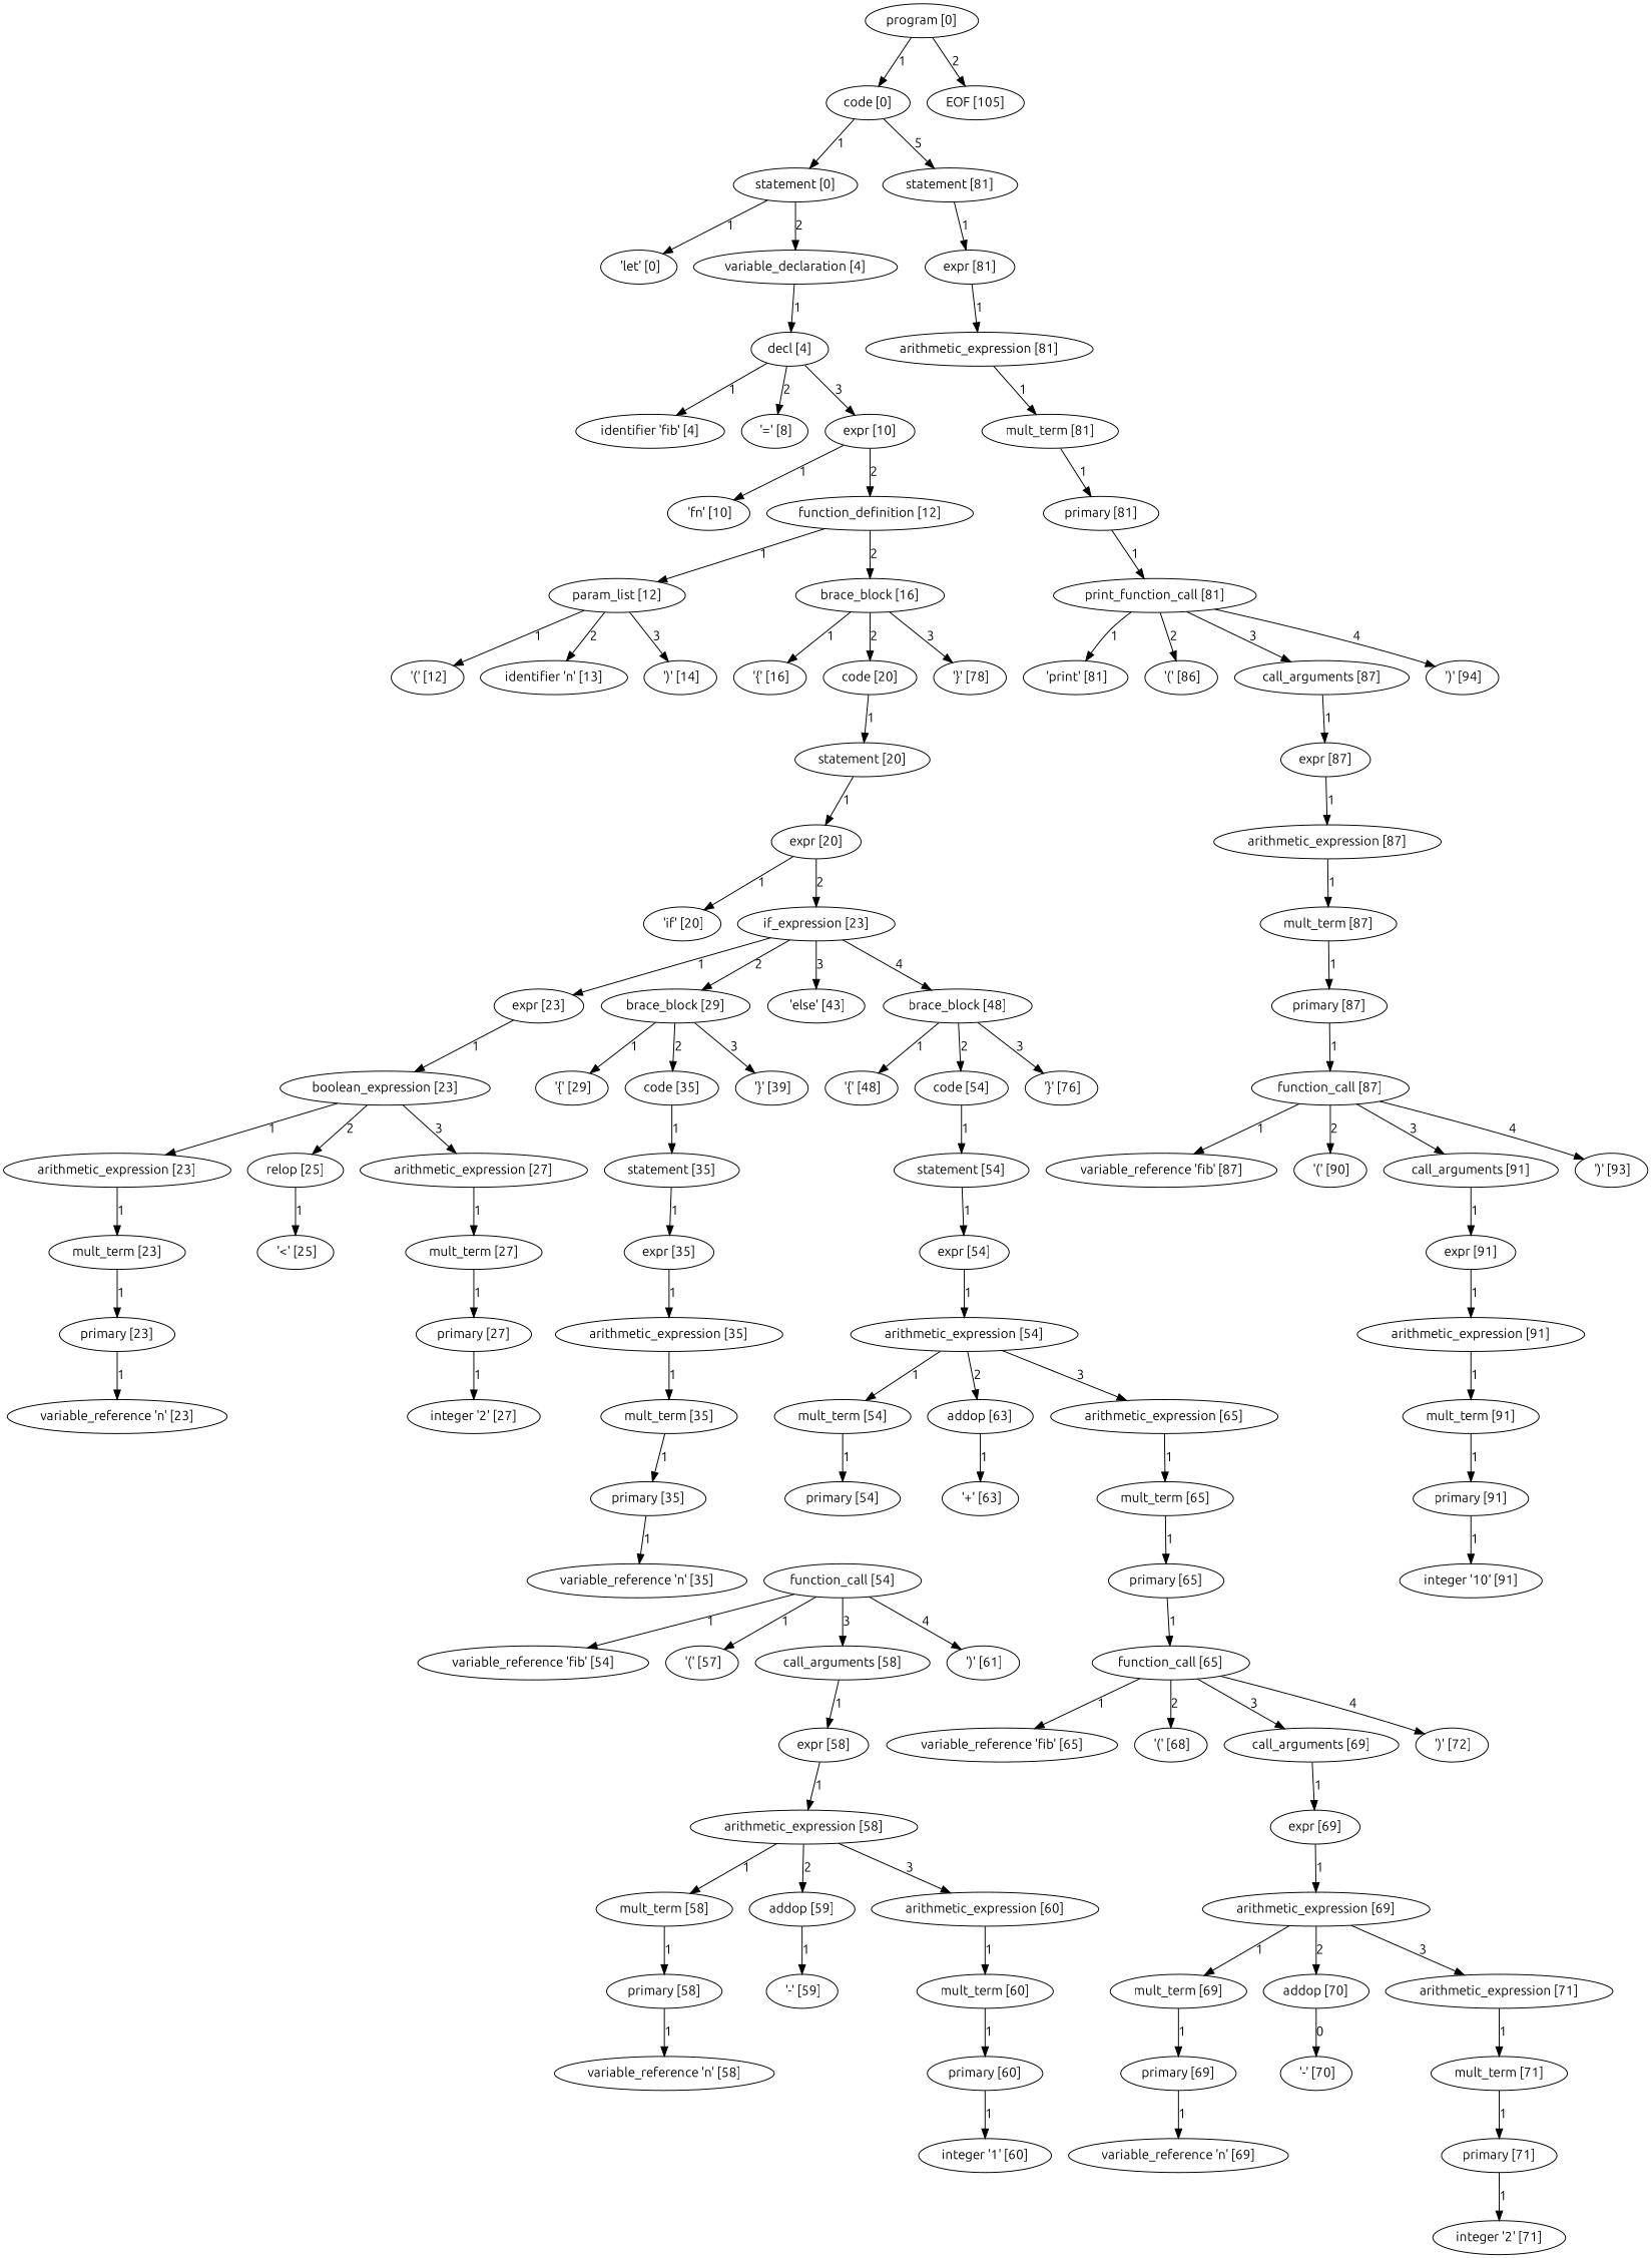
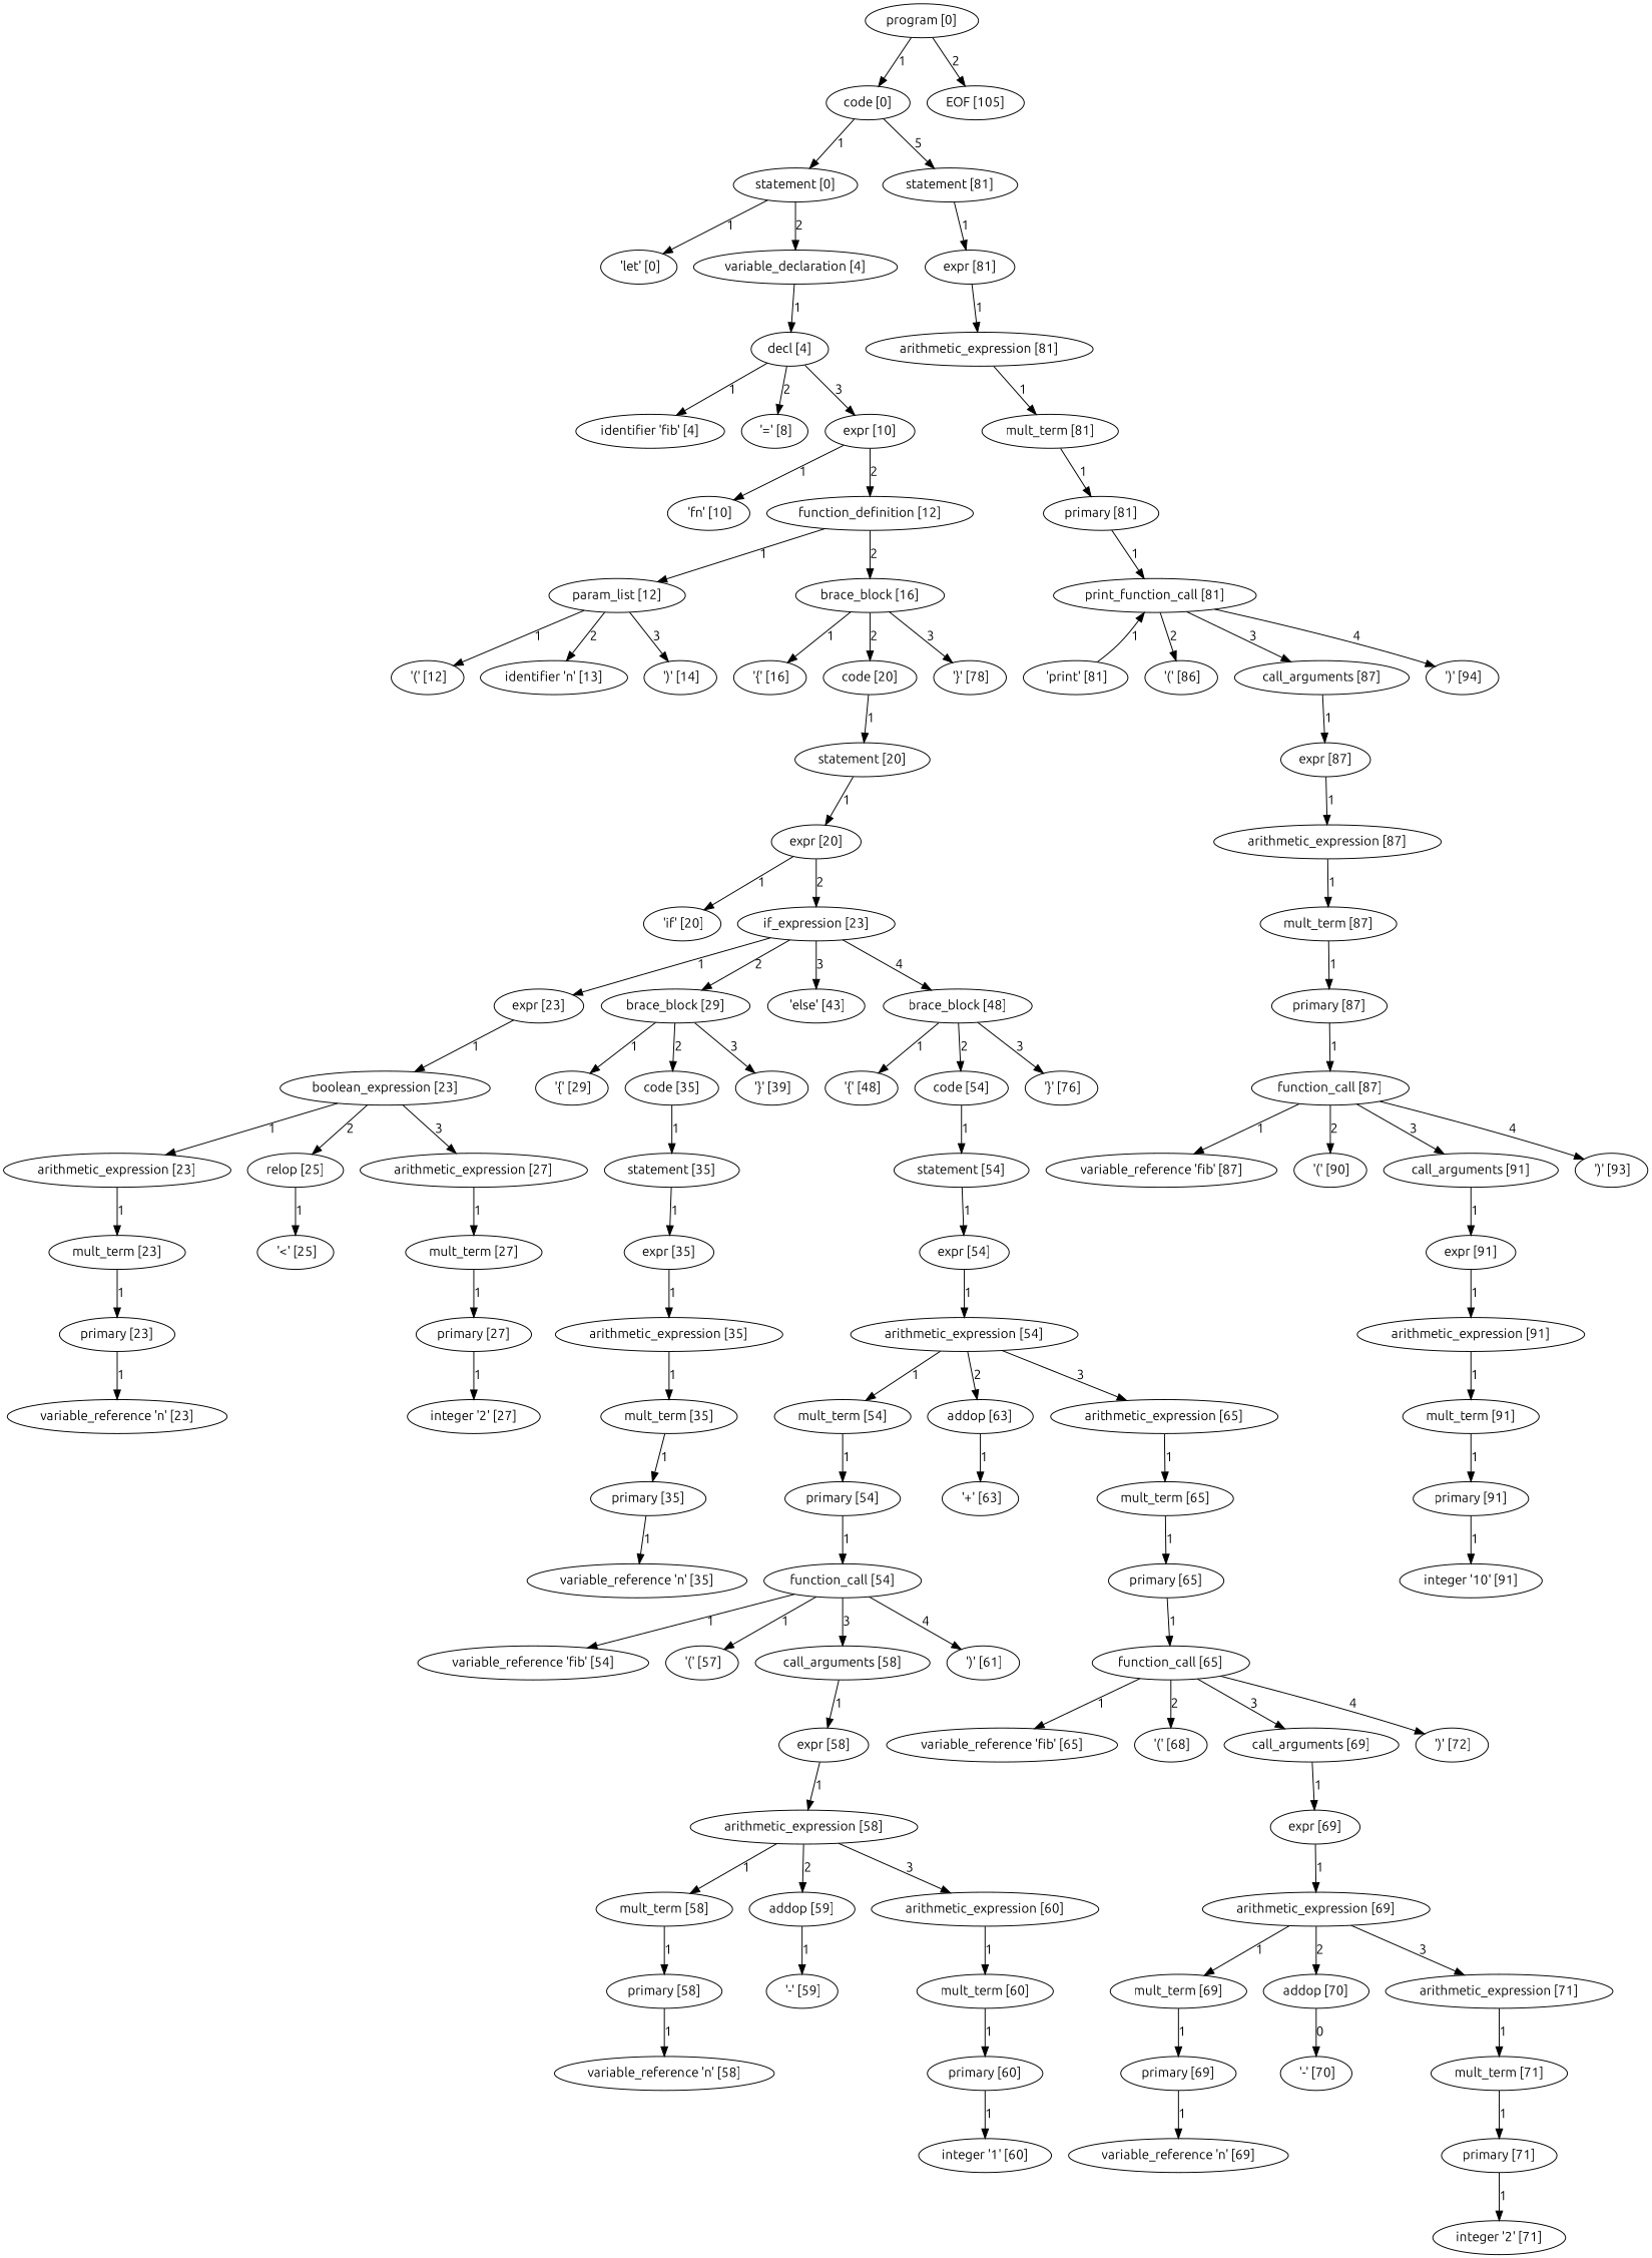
  digraph {
    fontname=Ubuntu
    node [fontname=Ubuntu]
    edge [fontname=Ubuntu]
    n1 [label="program [0]"]
    n2 [label="code [0]"]
    n3 [label="EOF [105]"]
    n4 [label="statement [0]"]
    n5 [label="statement [81]"]
    n6 [label=" 'let' [0]"]
    n7 [label="variable_declaration [4]"]
    n8 [label="expr [81]"]
    n9 [label="decl [4]"]
    n10 [label="identifier 'fib' [4]"]
    n11 [label=" '=' [8]"]
    n12 [label="expr [10]"]
    n13 [label=" 'fn' [10]"]
    n14 [label="function_definition [12]"]
    n15 [label="param_list [12]"]
    n16 [label="brace_block [16]"]
    n17 [label=" '(' [12]"]
    n18 [label="identifier 'n' [13]"]
    n19 [label=" ')' [14]"]
    n20 [label=" '{' [16]"]
    n21 [label="code [20]"]
    n22 [label=" '}' [78]"]
    n23 [label="statement [20]"]
    n24 [label="expr [20]"]
    n25 [label=" 'if' [20]"]
    n26 [label="if_expression [23]"]
    n27 [label="expr [23]"]
    n28 [label="brace_block [29]"]
    n29 [label=" 'else' [43]"]
    n30 [label="brace_block [48]"]
    n31 [label="boolean_expression [23]"]
    n32 [label=" '{' [29]"]
    n33 [label="code [35]"]
    n34 [label=" '}' [39]"]
    n35 [label=" '{' [48]"]
    n36 [label="code [54]"]
    n37 [label=" '}' [76]"]
    n38 [label="arithmetic_expression [23]"]
    n39 [label="relop [25]"]
    n40 [label="arithmetic_expression [27]"]
    n41 [label="mult_term [23]"]
    n42 [label=" '<' [25]"]
    n43 [label="mult_term [27]"]
    n44 [label="primary [23]"]
    n45 [label="variable_reference 'n' [23]"]
    n46 [label="primary [27]"]
    n47 [label="integer '2' [27]"]
    n48 [label="statement [35]"]
    n49 [label="expr [35]"]
    n50 [label="arithmetic_expression [35]"]
    n51 [label="mult_term [35]"]
    n52 [label="primary [35]"]
    n53 [label="variable_reference 'n' [35]"]
    n54 [label="statement [54]"]
    n55 [label="expr [54]"]
    n56 [label="arithmetic_expression [54]"]
    n57 [label="mult_term [54]"]
    n58 [label="addop [63]"]
    n59 [label="arithmetic_expression [65]"]
    n60 [label="primary [54]"]
    n61 [label=" '+' [63]"]
    n62 [label="mult_term [65]"]
    n63 [label="function_call [54]"]
    n64 [label="variable_reference 'fib' [54]"]
    n65 [label=" '(' [57]"]
    n66 [label="call_arguments [58]"]
    n67 [label=" ')' [61]"]
    n68 [label="expr [58]"]
    n69 [label="arithmetic_expression [58]"]
    n70 [label="mult_term [58]"]
    n71 [label="addop [59]"]
    n72 [label="arithmetic_expression [60]"]
    n73 [label="primary [58]"]
    n74 [label=" '-' [59]"]
    n75 [label="mult_term [60]"]
    n76 [label="variable_reference 'n' [58]"]
    n77 [label="primary [60]"]
    n78 [label="integer '1' [60]"]
    n79 [label="primary [65]"]
    n80 [label="function_call [65]"]
    n81 [label="variable_reference 'fib' [65]"]
    n82 [label=" '(' [68]"]
    n83 [label="call_arguments [69]"]
    n84 [label=" ')' [72]"]
    n85 [label="expr [69]"]
    n86 [label="arithmetic_expression [69]"]
    n87 [label="mult_term [69]"]
    n88 [label="addop [70]"]
    n89 [label="arithmetic_expression [71]"]
    n90 [label="primary [69]"]
    n91 [label=" '-' [70]"]
    n92 [label="mult_term [71]"]
    n93 [label="variable_reference 'n' [69]"]
    n94 [label="primary [71]"]
    n95 [label="integer '2' [71]"]
    n96 [label="arithmetic_expression [81]"]
    n97 [label="mult_term [81]"]
    n98 [label="primary [81]"]
    n99 [label="print_function_call [81]"]
    n100 [label=" 'print' [81]"]
    n101 [label=" '(' [86]"]
    n102 [label="call_arguments [87]"]
    n103 [label=" ')' [94]"]
    n104 [label="expr [87]"]
    n105 [label="arithmetic_expression [87]"]
    n106 [label="mult_term [87]"]
    n107 [label="primary [87]"]
    n108 [label="function_call [87]"]
    n109 [label="variable_reference 'fib' [87]"]
    n110 [label=" '(' [90]"]
    n111 [label="call_arguments [91]"]
    n112 [label=" ')' [93]"]
    n113 [label="expr [91]"]
    n114 [label="arithmetic_expression [91]"]
    n115 [label="mult_term [91]"]
    n116 [label="primary [91]"]
    n117 [label="integer '10' [91]"]
    n1 -> n2 [label=1]
    n1 -> n3 [label=2]
    n2 -> n4 [label=1]
    n2 -> n5 [label=5]
    n4 -> n6 [label=1]
    n4 -> n7 [label=2]
    n5 -> n8 [label=1]
    n7 -> n9 [label=1]
    n8 -> n96 [label=1]
    n9 -> n10 [label=1]
    n9 -> n11 [label=2]
    n9 -> n12 [label=3]
    n12 -> n13 [label=1]
    n12 -> n14 [label=2]
    n14 -> n15 [label=1]
    n14 -> n16 [label=2]
    n15 -> n17 [label=1]
    n15 -> n18 [label=2]
    n15 -> n19 [label=3]
    n16 -> n20 [label=1]
    n16 -> n21 [label=2]
    n16 -> n22 [label=3]
    n21 -> n23 [label=1]
    n23 -> n24 [label=1]
    n24 -> n25 [label=1]
    n24 -> n26 [label=2]
    n26 -> n27 [label=1]
    n26 -> n28 [label=2]
    n26 -> n29 [label=3]
    n26 -> n30 [label=4]
    n27 -> n31 [label=1]
    n28 -> n32 [label=1]
    n28 -> n33 [label=2]
    n28 -> n34 [label=3]
    n30 -> n35 [label=1]
    n30 -> n36 [label=2]
    n30 -> n37 [label=3]
    n31 -> n38 [label=1]
    n31 -> n39 [label=2]
    n31 -> n40 [label=3]
    n33 -> n48 [label=1]
    n36 -> n54 [label=1]
    n38 -> n41 [label=1]
    n39 -> n42 [label=1]
    n40 -> n43 [label=1]
    n41 -> n44 [label=1]
    n43 -> n46 [label=1]
    n44 -> n45 [label=1]
    n46 -> n47 [label=1]
    n48 -> n49 [label=1]
    n49 -> n50 [label=1]
    n50 -> n51 [label=1]
    n51 -> n52 [label=1]
    n52 -> n53 [label=1]
    n54 -> n55 [label=1]
    n55 -> n56 [label=1]
    n56 -> n57 [label=1]
    n56 -> n58 [label=2]
    n56 -> n59 [label=3]
    n57 -> n60 [label=1]
    n58 -> n61 [label=1]
    n59 -> n62 [label=1]
+   n60 -> n63 [label=1]
    n62 -> n79 [label=1]
    n63 -> n64 [label=1]
    n63 -> n65 [label=1]
    n63 -> n66 [label=3]
    n63 -> n67 [label=4]
    n66 -> n68 [label=1]
    n68 -> n69 [label=1]
    n69 -> n70 [label=1]
    n69 -> n71 [label=2]
    n69 -> n72 [label=3]
    n70 -> n73 [label=1]
    n71 -> n74 [label=1]
    n72 -> n75 [label=1]
    n73 -> n76 [label=1]
    n75 -> n77 [label=1]
    n77 -> n78 [label=1]
    n79 -> n80 [label=1]
    n80 -> n81 [label=1]
    n80 -> n82 [label=2]
    n80 -> n83 [label=3]
    n80 -> n84 [label=4]
    n83 -> n85 [label=1]
    n85 -> n86 [label=1]
    n86 -> n87 [label=1]
    n86 -> n88 [label=2]
    n86 -> n89 [label=3]
    n87 -> n90 [label=1]
    n88 -> n91 [label=0]
    n89 -> n92 [label=1]
    n90 -> n93 [label=1]
    n92 -> n94 [label=1]
    n94 -> n95 [label=1]
    n96 -> n97 [label=1]
    n97 -> n98 [label=1]
    n98 -> n99 [label=1]
-   n99 -> n100 [label=1]
+   n100 -> n99 [label=1]
    n99 -> n101 [label=2]
    n99 -> n102 [label=3]
    n99 -> n103 [label=4]
    n102 -> n104 [label=1]
    n104 -> n105 [label=1]
    n105 -> n106 [label=1]
    n106 -> n107 [label=1]
    n107 -> n108 [label=1]
    n108 -> n109 [label=1]
    n108 -> n110 [label=2]
    n108 -> n111 [label=3]
    n108 -> n112 [label=4]
    n111 -> n113 [label=1]
    n113 -> n114 [label=1]
    n114 -> n115 [label=1]
    n115 -> n116 [label=1]
    n116 -> n117 [label=1]
  }
